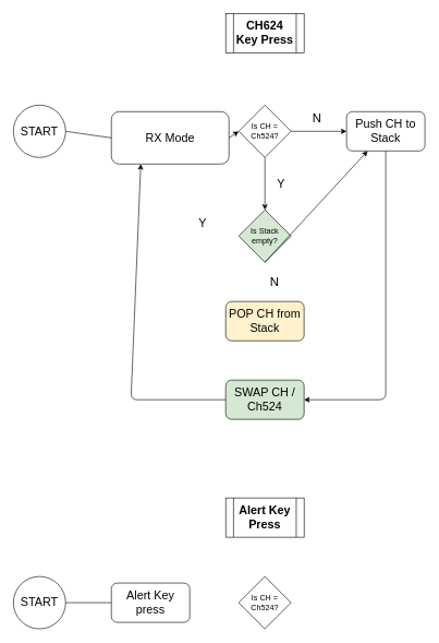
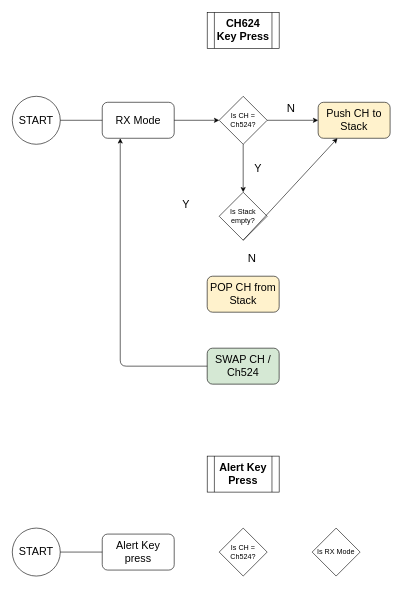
  <mxCell id="0" />
  <mxCell id="1" parent="0" />
  <mxCell id="2" value="&lt;font style=&quot;font-size: 18px&quot;&gt;START&lt;/font&gt;" style="ellipse;whiteSpace=wrap;html=1;aspect=fixed;" vertex="1" parent="1"><mxGeometry x="20" y="160" width="80" height="80" as="geometry" /></mxCell>
- <mxCell id="3" value="&lt;font style=&quot;font-size: 18px&quot;&gt;RX Mode&lt;/font&gt;" style="rounded=1;whiteSpace=wrap;html=1;" vertex="1" parent="1"><mxGeometry x="170" y="170" width="180" height="80" as="geometry" /></mxCell>
+ <mxCell id="3" value="&lt;font style=&quot;font-size: 18px&quot;&gt;RX Mode&lt;/font&gt;" style="rounded=1;whiteSpace=wrap;html=1;" vertex="1" parent="1"><mxGeometry x="170" y="170" width="120" height="60" as="geometry" /></mxCell>
  <mxCell id="4" value="" style="endArrow=none;html=1;exitX=1;exitY=0.5;exitDx=0;exitDy=0;entryX=0;entryY=0.5;entryDx=0;entryDy=0;" edge="1" parent="1" source="2" target="3"><mxGeometry width="50" height="50" relative="1" as="geometry"><mxPoint x="120" y="220" as="sourcePoint" /><mxPoint x="170" y="170" as="targetPoint" /></mxGeometry></mxCell>
  <mxCell id="5" value="&lt;font style=&quot;font-size: 12px&quot;&gt;Is CH = Ch524?&lt;/font&gt;" style="rhombus;whiteSpace=wrap;html=1;" vertex="1" parent="1"><mxGeometry x="365" y="160" width="80" height="80" as="geometry" /></mxCell>
- <mxCell id="6" value="&lt;font style=&quot;font-size: 18px&quot;&gt;Push CH to Stack&lt;/font&gt;" style="rounded=1;whiteSpace=wrap;html=1;" vertex="1" parent="1"><mxGeometry x="530" y="170" width="120" height="60" as="geometry" /></mxCell>
+ <mxCell id="6" value="&lt;font style=&quot;font-size: 18px&quot;&gt;Push CH to Stack&lt;/font&gt;" style="rounded=1;whiteSpace=wrap;html=1;fillColor=#fff2cc;" vertex="1" parent="1"><mxGeometry x="530" y="170" width="120" height="60" as="geometry" /></mxCell>
  <mxCell id="7" value="" style="endArrow=classic;html=1;exitX=1;exitY=0.5;exitDx=0;exitDy=0;entryX=0;entryY=0.5;entryDx=0;entryDy=0;" edge="1" parent="1" source="3" target="5"><mxGeometry width="50" height="50" relative="1" as="geometry"><mxPoint x="290" y="230" as="sourcePoint" /><mxPoint x="340" y="180" as="targetPoint" /></mxGeometry></mxCell>
  <mxCell id="8" value="" style="endArrow=classic;html=1;exitX=1;exitY=0.5;exitDx=0;exitDy=0;entryX=0;entryY=0.5;entryDx=0;entryDy=0;" edge="1" parent="1" source="5" target="6"><mxGeometry width="50" height="50" relative="1" as="geometry"><mxPoint x="460" y="220" as="sourcePoint" /><mxPoint x="520" y="200" as="targetPoint" /></mxGeometry></mxCell>
  <mxCell id="9" value="" style="endArrow=classic;html=1;entryX=0.5;entryY=0;entryDx=0;entryDy=0;exitX=0.5;exitY=1;exitDx=0;exitDy=0;" edge="1" parent="1" source="5"><mxGeometry width="50" height="50" relative="1" as="geometry"><mxPoint x="380" y="310" as="sourcePoint" /><mxPoint x="405" y="320" as="targetPoint" /></mxGeometry></mxCell>
  <mxCell id="10" value="&lt;font style=&quot;font-size: 19px&quot;&gt;N&lt;/font&gt;" style="text;html=1;strokeColor=none;fillColor=none;align=center;verticalAlign=middle;whiteSpace=wrap;rounded=0;" vertex="1" parent="1"><mxGeometry x="465" y="170" width="40" height="20" as="geometry" /></mxCell>
  <mxCell id="11" value="&lt;font style=&quot;font-size: 18px&quot;&gt;Y&lt;/font&gt;" style="text;html=1;strokeColor=none;fillColor=none;align=center;verticalAlign=middle;whiteSpace=wrap;rounded=0;" vertex="1" parent="1"><mxGeometry x="410" y="270" width="40" height="20" as="geometry" /></mxCell>
- <mxCell id="12" value="Is Stack empty?" style="rhombus;whiteSpace=wrap;html=1;fillColor=#d5e8d4;" vertex="1" parent="1"><mxGeometry x="365" y="320" width="80" height="80" as="geometry" /></mxCell>
+ <mxCell id="12" value="Is Stack empty?" style="rhombus;whiteSpace=wrap;html=1;" vertex="1" parent="1"><mxGeometry x="365" y="320" width="80" height="80" as="geometry" /></mxCell>
  <mxCell id="13" value="&lt;font style=&quot;font-size: 18px&quot;&gt;Y&lt;/font&gt;" style="text;html=1;strokeColor=none;fillColor=none;align=center;verticalAlign=middle;whiteSpace=wrap;rounded=0;" vertex="1" parent="1"><mxGeometry x="290" y="330" width="40" height="20" as="geometry" /></mxCell>
  <mxCell id="14" value="&lt;font style=&quot;font-size: 18px&quot;&gt;&lt;b&gt;CH624 Key Press&lt;/b&gt;&lt;/font&gt;" style="shape=process;whiteSpace=wrap;html=1;backgroundOutline=1;" vertex="1" parent="1"><mxGeometry x="345" y="20" width="120" height="60" as="geometry" /></mxCell>
  <mxCell id="15" value="&lt;font style=&quot;font-size: 18px&quot;&gt;SWAP CH / Ch524&lt;/font&gt;" style="rounded=1;whiteSpace=wrap;html=1;fillColor=#d5e8d4;" vertex="1" parent="1"><mxGeometry x="345" y="580" width="120" height="60" as="geometry" /></mxCell>
  <mxCell id="16" value="&lt;font style=&quot;font-size: 18px&quot;&gt;POP CH from Stack&lt;/font&gt;" style="rounded=1;whiteSpace=wrap;html=1;fillColor=#fff2cc;" vertex="1" parent="1"><mxGeometry x="345" y="460" width="120" height="60" as="geometry" /></mxCell>
  <mxCell id="17" value="" style="endArrow=classic;html=1;exitX=0.5;exitY=1;exitDx=0;exitDy=0;" edge="1" parent="1" source="12" target="6"><mxGeometry width="50" height="50" relative="1" as="geometry"><mxPoint x="510" y="440" as="sourcePoint" /><mxPoint x="560" y="390" as="targetPoint" /></mxGeometry></mxCell>
- <mxCell id="18" value="" style="endArrow=classic;html=1;exitX=0.5;exitY=1;exitDx=0;exitDy=0;entryX=1;entryY=0.5;entryDx=0;entryDy=0;" edge="1" parent="1" source="6" target="15"><mxGeometry width="50" height="50" relative="1" as="geometry"><mxPoint x="590" y="510" as="sourcePoint" /><mxPoint x="640" y="460" as="targetPoint" /><Array as="points"><mxPoint x="590" y="610" /></Array></mxGeometry></mxCell>
  <mxCell id="19" value="" style="endArrow=classic;html=1;exitX=0;exitY=0.5;exitDx=0;exitDy=0;entryX=0.25;entryY=1;entryDx=0;entryDy=0;" edge="1" parent="1" source="15" target="3"><mxGeometry width="50" height="50" relative="1" as="geometry"><mxPoint x="230" y="630" as="sourcePoint" /><mxPoint x="230" y="240" as="targetPoint" /><Array as="points"><mxPoint x="200" y="610" /></Array></mxGeometry></mxCell>
  <mxCell id="20" value="&lt;font style=&quot;font-size: 18px&quot;&gt;&lt;b&gt;Alert Key Press&lt;/b&gt;&lt;/font&gt;" style="shape=process;whiteSpace=wrap;html=1;backgroundOutline=1;" vertex="1" parent="1"><mxGeometry x="345" y="760" width="120" height="60" as="geometry" /></mxCell>
  <mxCell id="21" value="&lt;font style=&quot;font-size: 19px&quot;&gt;N&lt;/font&gt;" style="text;html=1;strokeColor=none;fillColor=none;align=center;verticalAlign=middle;whiteSpace=wrap;rounded=0;" vertex="1" parent="1"><mxGeometry x="400" y="420" width="40" height="20" as="geometry" /></mxCell>
  <mxCell id="22" value="&lt;font style=&quot;font-size: 18px&quot;&gt;START&lt;/font&gt;" style="ellipse;whiteSpace=wrap;html=1;aspect=fixed;" vertex="1" parent="1"><mxGeometry x="20" y="880" width="80" height="80" as="geometry" /></mxCell>
  <mxCell id="23" value="Is CH = Ch524?" style="rhombus;whiteSpace=wrap;html=1;" vertex="1" parent="1"><mxGeometry x="365" y="880" width="80" height="80" as="geometry" /></mxCell>
+ <mxCell id="24" value="Is RX Mode" style="rhombus;whiteSpace=wrap;html=1;" vertex="1" parent="1"><mxGeometry x="520" y="880" width="80" height="80" as="geometry" /></mxCell>
  <mxCell id="25" value="&lt;font style=&quot;font-size: 18px&quot;&gt;Alert Key press&lt;/font&gt;" style="rounded=1;whiteSpace=wrap;html=1;" vertex="1" parent="1"><mxGeometry x="170" y="890" width="120" height="60" as="geometry" /></mxCell>
  <mxCell id="26" value="" style="endArrow=none;html=1;exitX=1;exitY=0.5;exitDx=0;exitDy=0;entryX=0;entryY=0.5;entryDx=0;entryDy=0;" edge="1" parent="1" source="22" target="25"><mxGeometry width="50" height="50" relative="1" as="geometry"><mxPoint x="110" y="940" as="sourcePoint" /><mxPoint x="160" y="890" as="targetPoint" /></mxGeometry></mxCell>
